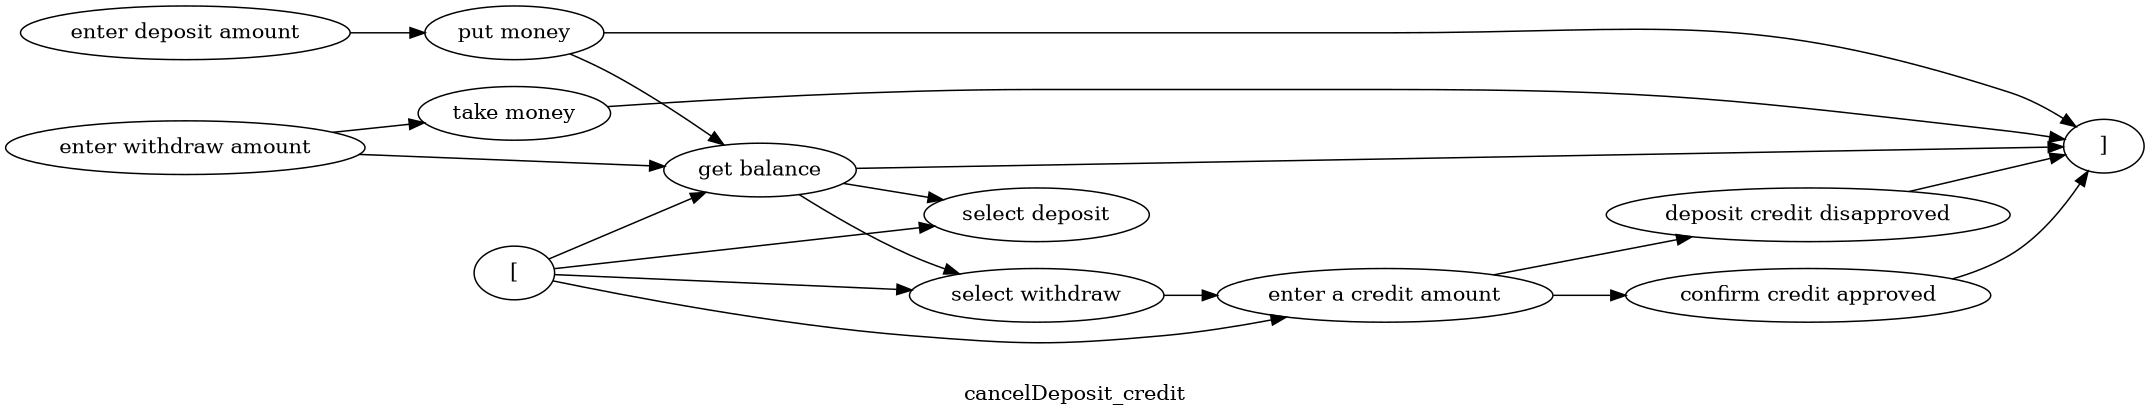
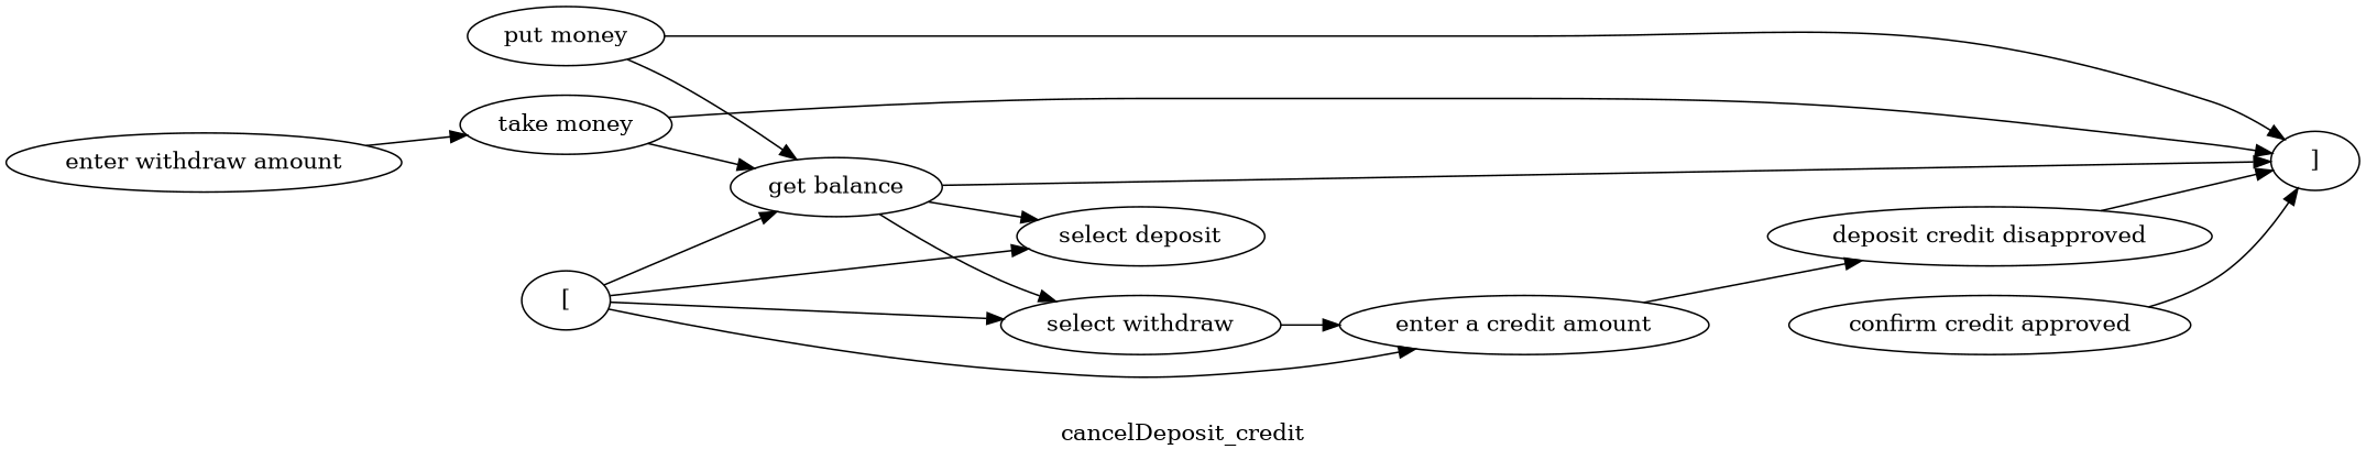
  digraph {
    label=cancelDeposit_credit
    rankdir=LR
    n1 [label="get balance"]
    n2 [label="]"]
    n3 [label="select deposit"]
    n4 [label="select withdraw"]
    n5 [label="enter a credit amount"]
    n6 [label="["]
    n7 [label="confirm credit approved"]
    n8 [label="deposit credit disapproved"]
-   n9 [label="enter deposit amount"]
    n10 [label="put money"]
    n11 [label="enter withdraw amount"]
    n12 [label="take money"]
    n1 -> n2
    n1 -> n3
    n1 -> n4
    n4 -> n5
-   n5 -> n7
    n5 -> n8
    n6 -> n1
    n6 -> n3
    n6 -> n4
    n6 -> n5
    n7 -> n2
    n8 -> n2
-   n9 -> n10
    n10 -> n1
    n10 -> n2
    n11 -> n12
-   n11 -> n1
+   n12 -> n1
    n12 -> n2
  }
